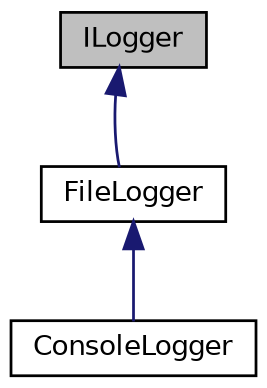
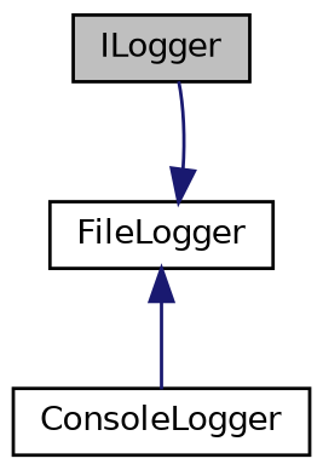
  digraph {
    node [color=black fillcolor=white fontname=Helvetica fontsize=10 shape=record style=filled]
    edge [color=midnightblue dir=back fontname=Helvetica fontsize=10 labelfontname=Helvetica labelfontsize=10 style=solid]
    n1 [fillcolor=grey75 fontcolor=black height=0.2 label=ILogger width=0.4]
    n2 [height=0.2 label=FileLogger width=0.4]
    n3 [height=0.2 label=ConsoleLogger width=0.4]
-   n1 -> n2
+   n2 -> n1
    n2 -> n3
  }
